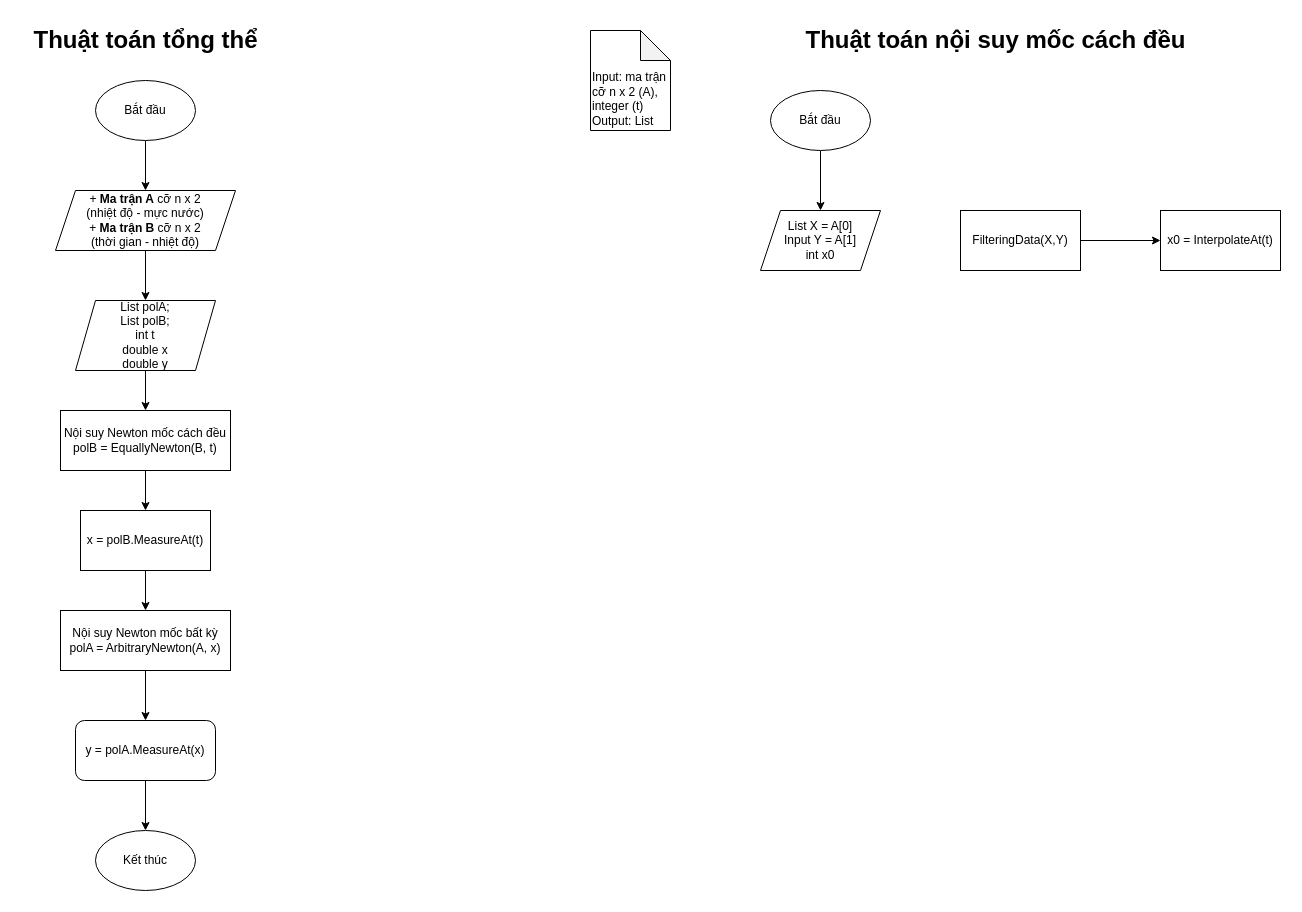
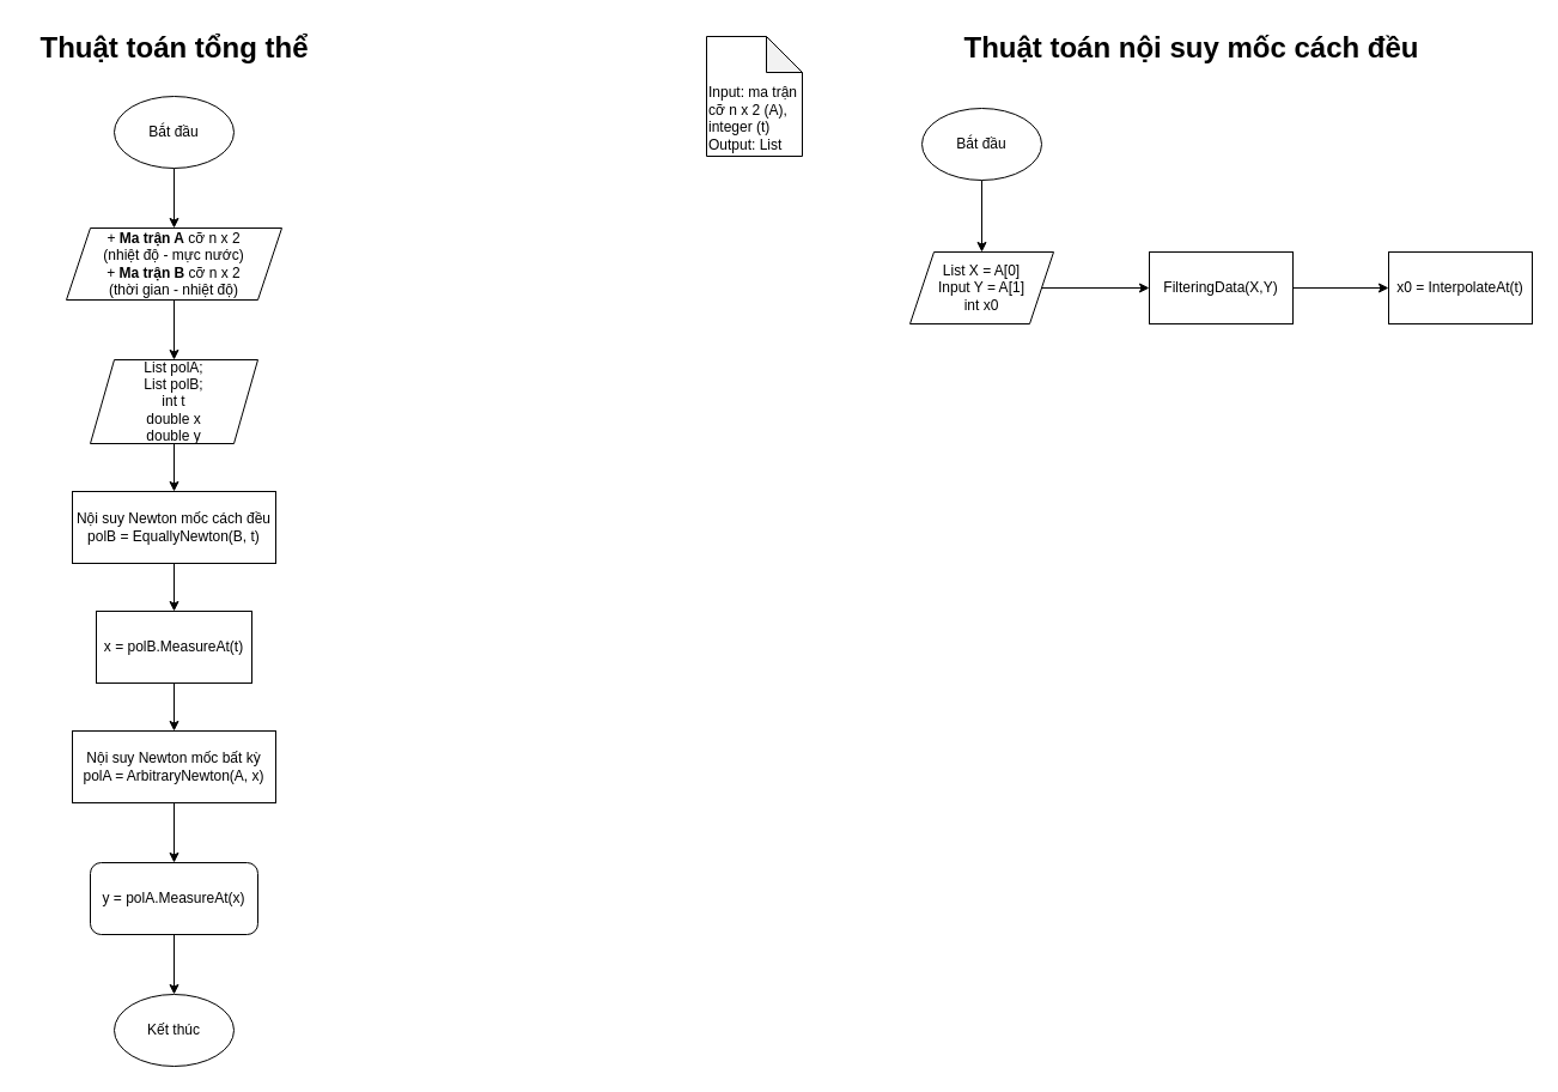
  <mxCell id="0" />
  <mxCell id="1" parent="0" />
  <mxCell id="2" value="Thuật toán tổng thể" style="text;strokeColor=none;fillColor=none;html=1;fontSize=24;fontStyle=1;verticalAlign=middle;align=center;" parent="1" vertex="1"><mxGeometry x="20" y="20" width="250" height="40" as="geometry" /></mxCell>
  <mxCell id="3" value="" style="edgeStyle=orthogonalEdgeStyle;html=1;" parent="1" source="4" target="6" edge="1"><mxGeometry relative="1" as="geometry" /></mxCell>
  <mxCell id="4" value="Bắt đầu" style="strokeWidth=1;html=1;shape=mxgraph.flowchart.start_1;whiteSpace=wrap;" parent="1" vertex="1"><mxGeometry x="95" y="80" width="100" height="60" as="geometry" /></mxCell>
  <mxCell id="5" value="" style="edgeStyle=orthogonalEdgeStyle;html=1;" parent="1" source="6" target="8" edge="1"><mxGeometry relative="1" as="geometry" /></mxCell>
  <mxCell id="6" value="+ &lt;b&gt;Ma trận A&lt;/b&gt; cỡ n x 2&lt;br&gt;(nhiệt độ - mực nước)&lt;br&gt;+ &lt;b&gt;Ma trận B&lt;/b&gt; cỡ n x 2&lt;br&gt;(thời gian - nhiệt độ)" style="shape=parallelogram;perimeter=parallelogramPerimeter;whiteSpace=wrap;html=1;fixedSize=1;strokeWidth=1;" parent="1" vertex="1"><mxGeometry x="55" y="190" width="180" height="60" as="geometry" /></mxCell>
  <mxCell id="7" value="" style="edgeStyle=orthogonalEdgeStyle;html=1;entryX=0.5;entryY=0;entryDx=0;entryDy=0;" parent="1" source="8" target="12" edge="1"><mxGeometry relative="1" as="geometry" /></mxCell>
  <mxCell id="8" value="List polA;&lt;br&gt;List polB;&lt;br&gt;int t&lt;br&gt;double x&lt;br&gt;double y" style="shape=parallelogram;perimeter=parallelogramPerimeter;whiteSpace=wrap;html=1;fixedSize=1;strokeWidth=1;" parent="1" vertex="1"><mxGeometry x="75" y="300" width="140" height="70" as="geometry" /></mxCell>
  <mxCell id="9" value="" style="edgeStyle=orthogonalEdgeStyle;html=1;" edge="1" parent="1" source="10" target="16"><mxGeometry relative="1" as="geometry" /></mxCell>
  <mxCell id="10" value="Nội suy Newton mốc bất kỳ&lt;br&gt;polA = ArbitraryNewton(A, x)" style="whiteSpace=wrap;html=1;strokeWidth=1;" parent="1" vertex="1"><mxGeometry x="60" y="610" width="170" height="60" as="geometry" /></mxCell>
  <mxCell id="11" value="" style="edgeStyle=orthogonalEdgeStyle;html=1;" edge="1" parent="1" source="12" target="14"><mxGeometry relative="1" as="geometry" /></mxCell>
  <mxCell id="12" value="Nội suy Newton mốc cách đều&lt;br&gt;polB = EquallyNewton(B, t)" style="whiteSpace=wrap;html=1;strokeWidth=1;" vertex="1" parent="1"><mxGeometry x="60" y="410" width="170" height="60" as="geometry" /></mxCell>
  <mxCell id="13" style="edgeStyle=orthogonalEdgeStyle;html=1;entryX=0.5;entryY=0;entryDx=0;entryDy=0;" edge="1" parent="1" source="14" target="10"><mxGeometry relative="1" as="geometry" /></mxCell>
  <mxCell id="14" value="x = polB.MeasureAt(t)" style="whiteSpace=wrap;html=1;strokeWidth=1;" vertex="1" parent="1"><mxGeometry x="80" y="510" width="130" height="60" as="geometry" /></mxCell>
  <mxCell id="15" style="edgeStyle=orthogonalEdgeStyle;html=1;entryX=0.5;entryY=0;entryDx=0;entryDy=0;entryPerimeter=0;" edge="1" parent="1" source="16" target="17"><mxGeometry relative="1" as="geometry" /></mxCell>
  <mxCell id="16" value="y = polA.MeasureAt(x)" style="whiteSpace=wrap;html=1;strokeWidth=1;rounded=1;" vertex="1" parent="1"><mxGeometry x="75" y="720" width="140" height="60" as="geometry" /></mxCell>
  <mxCell id="17" value="Kết thúc" style="strokeWidth=1;html=1;shape=mxgraph.flowchart.start_1;whiteSpace=wrap;" vertex="1" parent="1"><mxGeometry x="95" y="830" width="100" height="60" as="geometry" /></mxCell>
  <mxCell id="18" value="Thuật toán nội suy mốc cách đều" style="text;strokeColor=none;fillColor=none;html=1;fontSize=24;fontStyle=1;verticalAlign=middle;align=center;" vertex="1" parent="1"><mxGeometry x="785" y="20" width="420" height="40" as="geometry" /></mxCell>
  <mxCell id="19" value="" style="edgeStyle=orthogonalEdgeStyle;html=1;" edge="1" parent="1" source="20" target="23"><mxGeometry relative="1" as="geometry" /></mxCell>
  <mxCell id="20" value="Bắt đầu" style="strokeWidth=1;html=1;shape=mxgraph.flowchart.start_1;whiteSpace=wrap;" vertex="1" parent="1"><mxGeometry x="770" y="90" width="100" height="60" as="geometry" /></mxCell>
  <mxCell id="21" value="Input: ma trận cỡ n x 2 (A), integer (t)&lt;br&gt;Output: List" style="shape=note;whiteSpace=wrap;html=1;backgroundOutline=1;darkOpacity=0.05;align=left;verticalAlign=bottom;" vertex="1" parent="1"><mxGeometry x="590" y="30" width="80" height="100" as="geometry" /></mxCell>
+ <mxCell id="22" value="" style="edgeStyle=orthogonalEdgeStyle;html=1;" edge="1" parent="1" source="23" target="25"><mxGeometry relative="1" as="geometry" /></mxCell>
  <mxCell id="23" value="List X = A[0]&lt;br&gt;Input Y = A[1]&lt;br&gt;int x0" style="shape=parallelogram;perimeter=parallelogramPerimeter;whiteSpace=wrap;html=1;fixedSize=1;strokeWidth=1;" vertex="1" parent="1"><mxGeometry x="760" y="210" width="120" height="60" as="geometry" /></mxCell>
  <mxCell id="24" value="" style="edgeStyle=orthogonalEdgeStyle;html=1;" edge="1" parent="1" source="25" target="26"><mxGeometry relative="1" as="geometry" /></mxCell>
  <mxCell id="25" value="FilteringData(X,Y)" style="whiteSpace=wrap;html=1;strokeWidth=1;" vertex="1" parent="1"><mxGeometry x="960" y="210" width="120" height="60" as="geometry" /></mxCell>
  <mxCell id="26" value="x0 = InterpolateAt(t)" style="whiteSpace=wrap;html=1;strokeWidth=1;" vertex="1" parent="1"><mxGeometry x="1160" y="210" width="120" height="60" as="geometry" /></mxCell>
